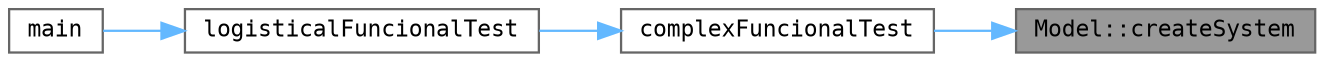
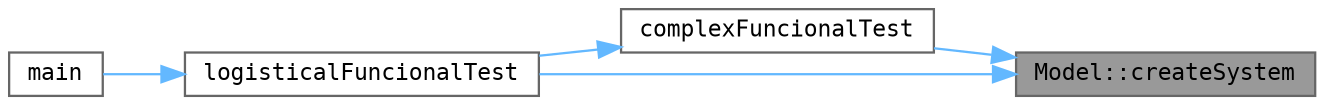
  digraph {
    fontname="DejaVu Sans Mono"
    rankdir=RL
    node [color=grey40 fillcolor=white fontname="DejaVu Sans Mono" fontsize=10 shape=box style=filled]
    edge [color=steelblue1 dir=back fontname="DejaVu Sans Mono" fontsize=10 labelfontname=Helvetica labelfontsize=10 style=solid]
    n1 [color=gray40 fillcolor=grey60 fontcolor=black height=0.2 label="Model::createSystem" width=0.4]
    n2 [height=0.2 label=complexFuncionalTest width=0.4]
    n3 [height=0.2 label=logisticalFuncionalTest width=0.4]
    n4 [height=0.2 label=main width=0.4]
    n1 -> n2
+   n1 -> n3
    n2 -> n3
    n3 -> n4
  }
